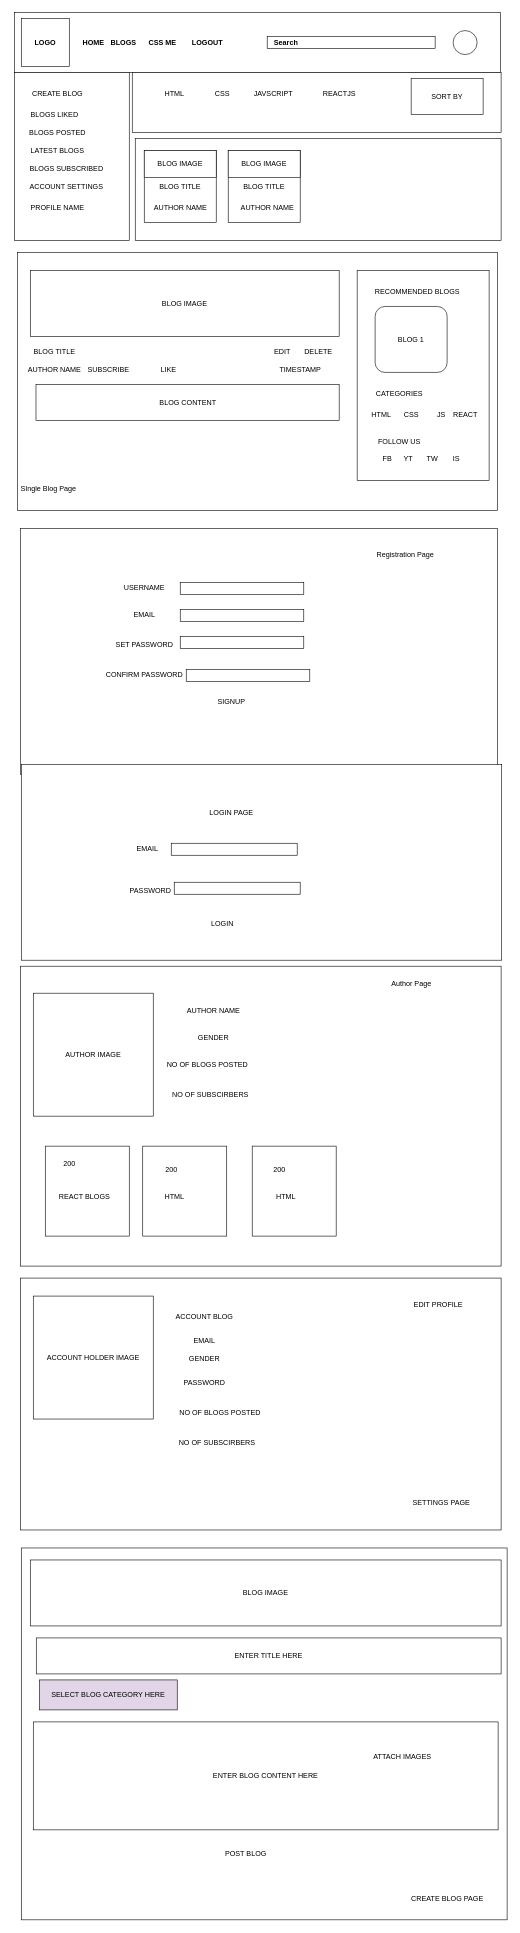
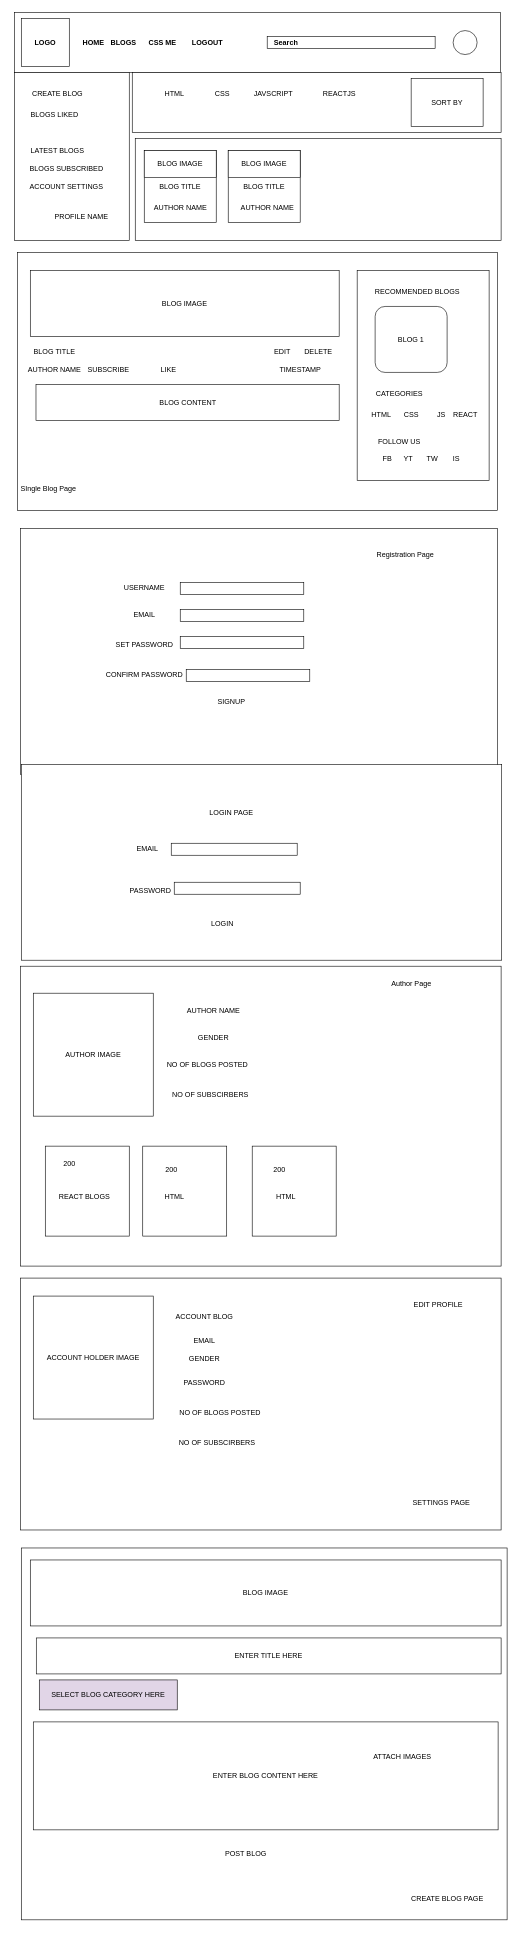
  <mxCell id="0" />
  <mxCell id="1" parent="0" />
  <mxCell id="2" value="" style="whiteSpace=wrap;html=1;" vertex="1" parent="1"><mxGeometry x="24" y="20" width="810" height="100" as="geometry" /></mxCell>
  <mxCell id="3" value="&lt;b&gt;LOGO&lt;/b&gt;" style="whiteSpace=wrap;html=1;aspect=fixed;" vertex="1" parent="1"><mxGeometry x="35" y="30" width="80" height="80" as="geometry" /></mxCell>
  <mxCell id="4" value="&lt;b&gt;HOME&lt;/b&gt;" style="text;html=1;resizable=0;autosize=1;align=center;verticalAlign=middle;points=[];fillColor=none;strokeColor=none;rounded=0;" vertex="1" parent="1"><mxGeometry x="125" y="55" width="60" height="30" as="geometry" /></mxCell>
  <mxCell id="5" value="&lt;b&gt;BLOGS&lt;/b&gt;" style="text;html=1;resizable=0;autosize=1;align=center;verticalAlign=middle;points=[];fillColor=none;strokeColor=none;rounded=0;" vertex="1" parent="1"><mxGeometry x="170" y="55" width="70" height="30" as="geometry" /></mxCell>
  <mxCell id="6" value="" style="whiteSpace=wrap;html=1;" vertex="1" parent="1"><mxGeometry x="445" y="60" width="280" height="20" as="geometry" /></mxCell>
  <mxCell id="7" value="&lt;b&gt;Search&lt;/b&gt;" style="text;html=1;resizable=0;autosize=1;align=center;verticalAlign=middle;points=[];fillColor=none;strokeColor=none;rounded=0;" vertex="1" parent="1"><mxGeometry x="446" y="55" width="60" height="30" as="geometry" /></mxCell>
  <mxCell id="8" value="" style="ellipse;whiteSpace=wrap;html=1;aspect=fixed;" vertex="1" parent="1"><mxGeometry x="755" y="50" width="40" height="40" as="geometry" /></mxCell>
  <mxCell id="9" value="" style="whiteSpace=wrap;html=1;" vertex="1" parent="1"><mxGeometry x="24" y="120" width="191" height="280" as="geometry" /></mxCell>
  <mxCell id="10" value="CREATE BLOG" style="text;html=1;resizable=0;autosize=1;align=center;verticalAlign=middle;points=[];fillColor=none;strokeColor=none;rounded=0;" vertex="1" parent="1"><mxGeometry x="40" y="140" width="110" height="30" as="geometry" /></mxCell>
  <mxCell id="11" value="BLOGS LIKED" style="text;html=1;resizable=0;autosize=1;align=center;verticalAlign=middle;points=[];fillColor=none;strokeColor=none;rounded=0;" vertex="1" parent="1"><mxGeometry x="40" y="175" width="100" height="30" as="geometry" /></mxCell>
- <mxCell id="12" value="BLOGS POSTED" style="text;html=1;resizable=0;autosize=1;align=center;verticalAlign=middle;points=[];fillColor=none;strokeColor=none;rounded=0;" vertex="1" parent="1"><mxGeometry x="35" y="205" width="120" height="30" as="geometry" /></mxCell>
  <mxCell id="13" value="&lt;b&gt;CSS ME&lt;/b&gt;" style="text;html=1;resizable=0;autosize=1;align=center;verticalAlign=middle;points=[];fillColor=none;strokeColor=none;rounded=0;" vertex="1" parent="1"><mxGeometry x="225" y="55" width="90" height="30" as="geometry" /></mxCell>
- <mxCell id="14" value="PROFILE NAME" style="text;html=1;resizable=0;autosize=1;align=center;verticalAlign=middle;points=[];fillColor=none;strokeColor=none;rounded=0;" vertex="1" parent="1"><mxGeometry x="40" y="330" width="110" height="30" as="geometry" /></mxCell>
+ <mxCell id="14" value="PROFILE NAME" style="text;html=1;resizable=0;autosize=1;align=center;verticalAlign=middle;points=[];fillColor=none;strokeColor=none;rounded=0;" vertex="1" parent="1"><mxGeometry x="80" y="345" width="110" height="30" as="geometry" /></mxCell>
  <mxCell id="15" value="LATEST BLOGS" style="text;html=1;resizable=0;autosize=1;align=center;verticalAlign=middle;points=[];fillColor=none;strokeColor=none;rounded=0;" vertex="1" parent="1"><mxGeometry x="40" y="235" width="110" height="30" as="geometry" /></mxCell>
  <mxCell id="16" value="BLOGS SUBSCRIBED" style="text;html=1;resizable=0;autosize=1;align=center;verticalAlign=middle;points=[];fillColor=none;strokeColor=none;rounded=0;" vertex="1" parent="1"><mxGeometry x="35" y="265" width="150" height="30" as="geometry" /></mxCell>
  <mxCell id="17" value="ACCOUNT SETTINGS" style="text;html=1;resizable=0;autosize=1;align=center;verticalAlign=middle;points=[];fillColor=none;strokeColor=none;rounded=0;" vertex="1" parent="1"><mxGeometry x="35" y="295" width="150" height="30" as="geometry" /></mxCell>
  <mxCell id="18" value="" style="whiteSpace=wrap;html=1;" vertex="1" parent="1"><mxGeometry x="220" y="120" width="615" height="100" as="geometry" /></mxCell>
  <mxCell id="19" value="HTML" style="text;html=1;resizable=0;autosize=1;align=center;verticalAlign=middle;points=[];fillColor=none;strokeColor=none;rounded=0;" vertex="1" parent="1"><mxGeometry x="260" y="140" width="60" height="30" as="geometry" /></mxCell>
  <mxCell id="20" value="CSS" style="text;html=1;resizable=0;autosize=1;align=center;verticalAlign=middle;points=[];fillColor=none;strokeColor=none;rounded=0;" vertex="1" parent="1"><mxGeometry x="345" y="140" width="50" height="30" as="geometry" /></mxCell>
  <mxCell id="21" value="JAVSCRIPT" style="text;html=1;resizable=0;autosize=1;align=center;verticalAlign=middle;points=[];fillColor=none;strokeColor=none;rounded=0;" vertex="1" parent="1"><mxGeometry x="410" y="140" width="90" height="30" as="geometry" /></mxCell>
  <mxCell id="22" value="REACTJS" style="text;html=1;resizable=0;autosize=1;align=center;verticalAlign=middle;points=[];fillColor=none;strokeColor=none;rounded=0;" vertex="1" parent="1"><mxGeometry x="525" y="140" width="80" height="30" as="geometry" /></mxCell>
- <mxCell id="23" value="SORT BY" style="whiteSpace=wrap;html=1;" vertex="1" parent="1"><mxGeometry x="685" y="130" width="120" height="60" as="geometry" /></mxCell>
+ <mxCell id="23" value="SORT BY" style="whiteSpace=wrap;html=1;" vertex="1" parent="1"><mxGeometry x="685" y="130" width="120" height="80" as="geometry" /></mxCell>
  <mxCell id="24" value="" style="whiteSpace=wrap;html=1;" vertex="1" parent="1"><mxGeometry x="225" y="230" width="610" height="170" as="geometry" /></mxCell>
  <mxCell id="25" value="BLOG TITLE" style="whiteSpace=wrap;html=1;" vertex="1" parent="1"><mxGeometry x="240" y="250" width="120" height="120" as="geometry" /></mxCell>
  <mxCell id="26" value="BLOG IMAGE" style="whiteSpace=wrap;html=1;" vertex="1" parent="1"><mxGeometry x="240" y="250" width="120" height="45" as="geometry" /></mxCell>
  <mxCell id="27" value="AUTHOR NAME" style="text;html=1;resizable=0;autosize=1;align=center;verticalAlign=middle;points=[];fillColor=none;strokeColor=none;rounded=0;" vertex="1" parent="1"><mxGeometry x="245" y="330" width="110" height="30" as="geometry" /></mxCell>
  <mxCell id="28" value="BLOG TITLE" style="whiteSpace=wrap;html=1;" vertex="1" parent="1"><mxGeometry x="380" y="250" width="120" height="120" as="geometry" /></mxCell>
  <mxCell id="29" value="BLOG IMAGE" style="whiteSpace=wrap;html=1;" vertex="1" parent="1"><mxGeometry x="380" y="250" width="120" height="45" as="geometry" /></mxCell>
  <mxCell id="30" value="AUTHOR NAME" style="text;html=1;resizable=0;autosize=1;align=center;verticalAlign=middle;points=[];fillColor=none;strokeColor=none;rounded=0;" vertex="1" parent="1"><mxGeometry x="390" y="330" width="110" height="30" as="geometry" /></mxCell>
  <mxCell id="31" value="" style="whiteSpace=wrap;html=1;" vertex="1" parent="1"><mxGeometry x="29" y="420" width="800" height="430" as="geometry" /></mxCell>
  <mxCell id="32" value="BLOG IMAGE" style="whiteSpace=wrap;html=1;" vertex="1" parent="1"><mxGeometry x="50" y="450" width="515" height="110" as="geometry" /></mxCell>
  <mxCell id="33" value="BLOG TITLE" style="text;html=1;resizable=0;autosize=1;align=center;verticalAlign=middle;points=[];fillColor=none;strokeColor=none;rounded=0;" vertex="1" parent="1"><mxGeometry x="45" y="570" width="90" height="30" as="geometry" /></mxCell>
  <mxCell id="34" value="AUTHOR NAME" style="text;html=1;resizable=0;autosize=1;align=center;verticalAlign=middle;points=[];fillColor=none;strokeColor=none;rounded=0;" vertex="1" parent="1"><mxGeometry x="35" y="600" width="110" height="30" as="geometry" /></mxCell>
  <mxCell id="35" value="EDIT" style="text;html=1;resizable=0;autosize=1;align=center;verticalAlign=middle;points=[];fillColor=none;strokeColor=none;rounded=0;" vertex="1" parent="1"><mxGeometry x="445" y="570" width="50" height="30" as="geometry" /></mxCell>
  <mxCell id="36" value="DELETE" style="text;html=1;resizable=0;autosize=1;align=center;verticalAlign=middle;points=[];fillColor=none;strokeColor=none;rounded=0;" vertex="1" parent="1"><mxGeometry x="495" y="570" width="70" height="30" as="geometry" /></mxCell>
  <mxCell id="37" value="BLOG CONTENT" style="whiteSpace=wrap;html=1;" vertex="1" parent="1"><mxGeometry x="59.5" y="640" width="505.5" height="60" as="geometry" /></mxCell>
  <mxCell id="38" value="TIMESTAMP" style="text;html=1;resizable=0;autosize=1;align=center;verticalAlign=middle;points=[];fillColor=none;strokeColor=none;rounded=0;" vertex="1" parent="1"><mxGeometry x="455" y="600" width="90" height="30" as="geometry" /></mxCell>
  <mxCell id="39" value="" style="whiteSpace=wrap;html=1;" vertex="1" parent="1"><mxGeometry x="595" y="450" width="220" height="350" as="geometry" /></mxCell>
  <mxCell id="40" value="RECOMMENDED BLOGS" style="text;html=1;resizable=0;autosize=1;align=center;verticalAlign=middle;points=[];fillColor=none;strokeColor=none;rounded=0;" vertex="1" parent="1"><mxGeometry x="615" y="470" width="160" height="30" as="geometry" /></mxCell>
  <mxCell id="41" value="BLOG 1" style="whiteSpace=wrap;html=1;rounded=1;" vertex="1" parent="1"><mxGeometry x="625" y="510" width="120" height="110" as="geometry" /></mxCell>
  <mxCell id="42" value="CATEGORIES" style="text;html=1;resizable=0;autosize=1;align=center;verticalAlign=middle;points=[];fillColor=none;strokeColor=none;rounded=0;" vertex="1" parent="1"><mxGeometry x="615" y="640" width="100" height="30" as="geometry" /></mxCell>
  <mxCell id="43" value="HTML" style="text;html=1;resizable=0;autosize=1;align=center;verticalAlign=middle;points=[];fillColor=none;strokeColor=none;rounded=0;" vertex="1" parent="1"><mxGeometry x="605" y="675" width="60" height="30" as="geometry" /></mxCell>
  <mxCell id="44" value="CSS" style="text;html=1;resizable=0;autosize=1;align=center;verticalAlign=middle;points=[];fillColor=none;strokeColor=none;rounded=0;" vertex="1" parent="1"><mxGeometry x="660" y="675" width="50" height="30" as="geometry" /></mxCell>
  <mxCell id="45" value="JS" style="text;html=1;resizable=0;autosize=1;align=center;verticalAlign=middle;points=[];fillColor=none;strokeColor=none;rounded=0;" vertex="1" parent="1"><mxGeometry x="715" y="675" width="40" height="30" as="geometry" /></mxCell>
  <mxCell id="46" value="REACT" style="text;html=1;resizable=0;autosize=1;align=center;verticalAlign=middle;points=[];fillColor=none;strokeColor=none;rounded=0;" vertex="1" parent="1"><mxGeometry x="745" y="675" width="60" height="30" as="geometry" /></mxCell>
  <mxCell id="47" value="FOLLOW US" style="text;html=1;resizable=0;autosize=1;align=center;verticalAlign=middle;points=[];fillColor=none;strokeColor=none;rounded=0;" vertex="1" parent="1"><mxGeometry x="620" y="720" width="90" height="30" as="geometry" /></mxCell>
  <mxCell id="48" value="FB" style="text;html=1;resizable=0;autosize=1;align=center;verticalAlign=middle;points=[];fillColor=none;strokeColor=none;rounded=0;" vertex="1" parent="1"><mxGeometry x="625" y="750" width="40" height="30" as="geometry" /></mxCell>
  <mxCell id="49" value="YT" style="text;html=1;resizable=0;autosize=1;align=center;verticalAlign=middle;points=[];fillColor=none;strokeColor=none;rounded=0;" vertex="1" parent="1"><mxGeometry x="660" y="750" width="40" height="30" as="geometry" /></mxCell>
  <mxCell id="50" value="TW" style="text;html=1;resizable=0;autosize=1;align=center;verticalAlign=middle;points=[];fillColor=none;strokeColor=none;rounded=0;" vertex="1" parent="1"><mxGeometry x="700" y="750" width="40" height="30" as="geometry" /></mxCell>
  <mxCell id="51" value="IS" style="text;html=1;resizable=0;autosize=1;align=center;verticalAlign=middle;points=[];fillColor=none;strokeColor=none;rounded=0;" vertex="1" parent="1"><mxGeometry x="745" y="750" width="30" height="30" as="geometry" /></mxCell>
  <mxCell id="52" value="SIngle Blog Page" style="text;html=1;resizable=0;autosize=1;align=center;verticalAlign=middle;points=[];fillColor=none;strokeColor=none;rounded=0;" vertex="1" parent="1"><mxGeometry x="20" y="800" width="120" height="30" as="geometry" /></mxCell>
  <mxCell id="53" value="" style="whiteSpace=wrap;html=1;" vertex="1" parent="1"><mxGeometry x="34" y="880" width="795" height="410" as="geometry" /></mxCell>
  <mxCell id="54" value="USERNAME" style="text;html=1;resizable=0;autosize=1;align=center;verticalAlign=middle;points=[];fillColor=none;strokeColor=none;rounded=0;" vertex="1" parent="1"><mxGeometry x="195" y="965" width="90" height="30" as="geometry" /></mxCell>
  <mxCell id="55" value="EMAIL" style="text;html=1;resizable=0;autosize=1;align=center;verticalAlign=middle;points=[];fillColor=none;strokeColor=none;rounded=0;" vertex="1" parent="1"><mxGeometry x="210" y="1010" width="60" height="30" as="geometry" /></mxCell>
  <mxCell id="56" value="SET PASSWORD" style="text;html=1;resizable=0;autosize=1;align=center;verticalAlign=middle;points=[];fillColor=none;strokeColor=none;rounded=0;" vertex="1" parent="1"><mxGeometry x="180" y="1060" width="120" height="30" as="geometry" /></mxCell>
  <mxCell id="57" value="CONFIRM PASSWORD" style="text;html=1;resizable=0;autosize=1;align=center;verticalAlign=middle;points=[];fillColor=none;strokeColor=none;rounded=0;" vertex="1" parent="1"><mxGeometry x="165" y="1110" width="150" height="30" as="geometry" /></mxCell>
  <mxCell id="58" value="" style="whiteSpace=wrap;html=1;" vertex="1" parent="1"><mxGeometry x="300" y="970" width="206" height="20" as="geometry" /></mxCell>
  <mxCell id="59" value="" style="whiteSpace=wrap;html=1;" vertex="1" parent="1"><mxGeometry x="300" y="1015" width="206" height="20" as="geometry" /></mxCell>
  <mxCell id="60" value="" style="whiteSpace=wrap;html=1;" vertex="1" parent="1"><mxGeometry x="300" y="1060" width="206" height="20" as="geometry" /></mxCell>
  <mxCell id="61" value="" style="whiteSpace=wrap;html=1;" vertex="1" parent="1"><mxGeometry x="310" y="1115" width="206" height="20" as="geometry" /></mxCell>
  <mxCell id="62" value="SIGNUP" style="text;html=1;resizable=0;autosize=1;align=center;verticalAlign=middle;points=[];fillColor=none;strokeColor=none;rounded=0;" vertex="1" parent="1"><mxGeometry x="350" y="1154" width="70" height="30" as="geometry" /></mxCell>
  <mxCell id="63" value="Registration Page" style="text;html=1;resizable=0;autosize=1;align=center;verticalAlign=middle;points=[];fillColor=none;strokeColor=none;rounded=0;" vertex="1" parent="1"><mxGeometry x="615" y="910" width="120" height="30" as="geometry" /></mxCell>
  <mxCell id="64" value="" style="whiteSpace=wrap;html=1;" vertex="1" parent="1"><mxGeometry x="35" y="1274" width="801" height="326" as="geometry" /></mxCell>
  <mxCell id="65" value="LOGIN PAGE" style="text;html=1;resizable=0;autosize=1;align=center;verticalAlign=middle;points=[];fillColor=none;strokeColor=none;rounded=0;" vertex="1" parent="1"><mxGeometry x="335" y="1340" width="100" height="30" as="geometry" /></mxCell>
  <mxCell id="66" value="EMAIL" style="text;html=1;resizable=0;autosize=1;align=center;verticalAlign=middle;points=[];fillColor=none;strokeColor=none;rounded=0;" vertex="1" parent="1"><mxGeometry x="215" y="1400" width="60" height="30" as="geometry" /></mxCell>
  <mxCell id="67" value="PASSWORD" style="text;html=1;resizable=0;autosize=1;align=center;verticalAlign=middle;points=[];fillColor=none;strokeColor=none;rounded=0;" vertex="1" parent="1"><mxGeometry x="205" y="1470" width="90" height="30" as="geometry" /></mxCell>
  <mxCell id="68" value="" style="whiteSpace=wrap;html=1;" vertex="1" parent="1"><mxGeometry x="285" y="1405" width="210" height="20" as="geometry" /></mxCell>
  <mxCell id="69" value="" style="whiteSpace=wrap;html=1;" vertex="1" parent="1"><mxGeometry x="290" y="1470" width="210" height="20" as="geometry" /></mxCell>
  <mxCell id="70" value="LOGIN" style="text;html=1;resizable=0;autosize=1;align=center;verticalAlign=middle;points=[];fillColor=none;strokeColor=none;rounded=0;" vertex="1" parent="1"><mxGeometry x="340" y="1525" width="60" height="30" as="geometry" /></mxCell>
  <mxCell id="71" value="&lt;b&gt;LOGOUT&lt;/b&gt;" style="text;html=1;resizable=0;autosize=1;align=center;verticalAlign=middle;points=[];fillColor=none;strokeColor=none;rounded=0;" vertex="1" parent="1"><mxGeometry x="310" y="55" width="70" height="30" as="geometry" /></mxCell>
  <mxCell id="72" value="" style="whiteSpace=wrap;html=1;" vertex="1" parent="1"><mxGeometry x="34" y="1610" width="801" height="500" as="geometry" /></mxCell>
  <mxCell id="73" value="Author Page" style="text;html=1;resizable=0;autosize=1;align=center;verticalAlign=middle;points=[];fillColor=none;strokeColor=none;rounded=0;" vertex="1" parent="1"><mxGeometry x="640" y="1625" width="90" height="30" as="geometry" /></mxCell>
  <mxCell id="74" value="AUTHOR IMAGE" style="whiteSpace=wrap;html=1;" vertex="1" parent="1"><mxGeometry x="55" y="1655" width="200" height="205" as="geometry" /></mxCell>
  <mxCell id="75" value="AUTHOR NAME" style="text;html=1;resizable=0;autosize=1;align=center;verticalAlign=middle;points=[];fillColor=none;strokeColor=none;rounded=0;" vertex="1" parent="1"><mxGeometry x="300" y="1670" width="110" height="30" as="geometry" /></mxCell>
  <mxCell id="76" value="GENDER" style="text;html=1;resizable=0;autosize=1;align=center;verticalAlign=middle;points=[];fillColor=none;strokeColor=none;rounded=0;" vertex="1" parent="1"><mxGeometry x="320" y="1714" width="70" height="30" as="geometry" /></mxCell>
  <mxCell id="77" value="NO OF BLOGS POSTED" style="text;html=1;resizable=0;autosize=1;align=center;verticalAlign=middle;points=[];fillColor=none;strokeColor=none;rounded=0;" vertex="1" parent="1"><mxGeometry x="265" y="1760" width="160" height="30" as="geometry" /></mxCell>
  <mxCell id="78" value="NO OF SUBSCIRBERS" style="text;html=1;resizable=0;autosize=1;align=center;verticalAlign=middle;points=[];fillColor=none;strokeColor=none;rounded=0;" vertex="1" parent="1"><mxGeometry x="275" y="1810" width="150" height="30" as="geometry" /></mxCell>
  <mxCell id="79" value="" style="whiteSpace=wrap;html=1;" vertex="1" parent="1"><mxGeometry x="75" y="1910" width="140" height="150" as="geometry" /></mxCell>
  <mxCell id="80" value="200" style="text;html=1;resizable=0;autosize=1;align=center;verticalAlign=middle;points=[];fillColor=none;strokeColor=none;rounded=0;" vertex="1" parent="1"><mxGeometry x="95" y="1925" width="40" height="30" as="geometry" /></mxCell>
  <mxCell id="81" value="REACT BLOGS" style="text;html=1;resizable=0;autosize=1;align=center;verticalAlign=middle;points=[];fillColor=none;strokeColor=none;rounded=0;" vertex="1" parent="1"><mxGeometry x="85" y="1980" width="110" height="30" as="geometry" /></mxCell>
  <mxCell id="82" value="" style="whiteSpace=wrap;html=1;" vertex="1" parent="1"><mxGeometry x="237.5" y="1910" width="140" height="150" as="geometry" /></mxCell>
  <mxCell id="83" value="HTML" style="text;html=1;resizable=0;autosize=1;align=center;verticalAlign=middle;points=[];fillColor=none;strokeColor=none;rounded=0;" vertex="1" parent="1"><mxGeometry x="260" y="1980" width="60" height="30" as="geometry" /></mxCell>
  <mxCell id="84" value="200" style="text;html=1;resizable=0;autosize=1;align=center;verticalAlign=middle;points=[];fillColor=none;strokeColor=none;rounded=0;" vertex="1" parent="1"><mxGeometry x="265" y="1935" width="40" height="30" as="geometry" /></mxCell>
  <mxCell id="85" value="" style="whiteSpace=wrap;html=1;" vertex="1" parent="1"><mxGeometry x="420" y="1910" width="140" height="150" as="geometry" /></mxCell>
  <mxCell id="86" value="200" style="text;html=1;resizable=0;autosize=1;align=center;verticalAlign=middle;points=[];fillColor=none;strokeColor=none;rounded=0;" vertex="1" parent="1"><mxGeometry x="445" y="1935" width="40" height="30" as="geometry" /></mxCell>
  <mxCell id="87" value="HTML" style="text;html=1;resizable=0;autosize=1;align=center;verticalAlign=middle;points=[];fillColor=none;strokeColor=none;rounded=0;" vertex="1" parent="1"><mxGeometry x="446" y="1980" width="60" height="30" as="geometry" /></mxCell>
  <mxCell id="88" value="SUBSCRIBE" style="text;html=1;resizable=0;autosize=1;align=center;verticalAlign=middle;points=[];fillColor=none;strokeColor=none;rounded=0;" vertex="1" parent="1"><mxGeometry x="135" y="600" width="90" height="30" as="geometry" /></mxCell>
  <mxCell id="89" value="LIKE" style="text;html=1;resizable=0;autosize=1;align=center;verticalAlign=middle;points=[];fillColor=none;strokeColor=none;rounded=0;" vertex="1" parent="1"><mxGeometry x="255" y="600" width="50" height="30" as="geometry" /></mxCell>
  <mxCell id="90" value="" style="whiteSpace=wrap;html=1;" vertex="1" parent="1"><mxGeometry x="34" y="2130" width="801" height="420" as="geometry" /></mxCell>
  <mxCell id="91" value="ACCOUNT HOLDER IMAGE" style="whiteSpace=wrap;html=1;" vertex="1" parent="1"><mxGeometry x="55" y="2160" width="200" height="205" as="geometry" /></mxCell>
  <mxCell id="92" value="ACCOUNT BLOG" style="text;html=1;resizable=0;autosize=1;align=center;verticalAlign=middle;points=[];fillColor=none;strokeColor=none;rounded=0;" vertex="1" parent="1"><mxGeometry x="280" y="2180" width="120" height="30" as="geometry" /></mxCell>
  <mxCell id="93" value="EMAIL" style="text;html=1;resizable=0;autosize=1;align=center;verticalAlign=middle;points=[];fillColor=none;strokeColor=none;rounded=0;" vertex="1" parent="1"><mxGeometry x="310" y="2220" width="60" height="30" as="geometry" /></mxCell>
  <mxCell id="94" value="PASSWORD" style="text;html=1;resizable=0;autosize=1;align=center;verticalAlign=middle;points=[];fillColor=none;strokeColor=none;rounded=0;" vertex="1" parent="1"><mxGeometry x="295" y="2290" width="90" height="30" as="geometry" /></mxCell>
  <mxCell id="95" value="EDIT PROFILE" style="text;html=1;resizable=0;autosize=1;align=center;verticalAlign=middle;points=[];fillColor=none;strokeColor=none;rounded=0;" vertex="1" parent="1"><mxGeometry x="675" y="2160" width="110" height="30" as="geometry" /></mxCell>
  <mxCell id="96" value="GENDER" style="text;html=1;resizable=0;autosize=1;align=center;verticalAlign=middle;points=[];fillColor=none;strokeColor=none;rounded=0;" vertex="1" parent="1"><mxGeometry x="305" y="2250" width="70" height="30" as="geometry" /></mxCell>
  <mxCell id="97" value="NO OF BLOGS POSTED" style="text;html=1;resizable=0;autosize=1;align=center;verticalAlign=middle;points=[];fillColor=none;strokeColor=none;rounded=0;" vertex="1" parent="1"><mxGeometry x="286" y="2340" width="160" height="30" as="geometry" /></mxCell>
  <mxCell id="98" value="NO OF SUBSCIRBERS" style="text;html=1;resizable=0;autosize=1;align=center;verticalAlign=middle;points=[];fillColor=none;strokeColor=none;rounded=0;" vertex="1" parent="1"><mxGeometry x="286" y="2390" width="150" height="30" as="geometry" /></mxCell>
  <mxCell id="99" value="SETTINGS PAGE" style="text;html=1;resizable=0;autosize=1;align=center;verticalAlign=middle;points=[];fillColor=none;strokeColor=none;rounded=0;" vertex="1" parent="1"><mxGeometry x="675" y="2490" width="120" height="30" as="geometry" /></mxCell>
  <mxCell id="100" value="" style="whiteSpace=wrap;html=1;" vertex="1" parent="1"><mxGeometry x="35" y="2580" width="810" height="620" as="geometry" /></mxCell>
  <mxCell id="101" value="BLOG IMAGE" style="whiteSpace=wrap;html=1;" vertex="1" parent="1"><mxGeometry x="50" y="2600" width="785" height="110" as="geometry" /></mxCell>
  <mxCell id="102" value="ENTER TITLE HERE" style="whiteSpace=wrap;html=1;" vertex="1" parent="1"><mxGeometry x="60" y="2730" width="775" height="60" as="geometry" /></mxCell>
  <mxCell id="103" value="ENTER BLOG CONTENT HERE" style="whiteSpace=wrap;html=1;" vertex="1" parent="1"><mxGeometry x="55" y="2870" width="775" height="180" as="geometry" /></mxCell>
  <mxCell id="104" value="ATTACH IMAGES" style="text;html=1;resizable=0;autosize=1;align=center;verticalAlign=middle;points=[];fillColor=none;strokeColor=none;rounded=0;" vertex="1" parent="1"><mxGeometry x="610" y="2913" width="120" height="30" as="geometry" /></mxCell>
  <mxCell id="105" value="SELECT BLOG CATEGORY HERE" style="whiteSpace=wrap;html=1;fillColor=#e1d5e7;" vertex="1" parent="1"><mxGeometry x="65" y="2800" width="230" height="50" as="geometry" /></mxCell>
  <mxCell id="106" value="POST BLOG" style="text;html=1;resizable=0;autosize=1;align=center;verticalAlign=middle;points=[];fillColor=none;strokeColor=none;rounded=0;" vertex="1" parent="1"><mxGeometry x="364" y="3075" width="90" height="30" as="geometry" /></mxCell>
  <mxCell id="107" value="CREATE BLOG PAGE" style="text;html=1;resizable=0;autosize=1;align=center;verticalAlign=middle;points=[];fillColor=none;strokeColor=none;rounded=0;" vertex="1" parent="1"><mxGeometry x="675" y="3150" width="140" height="30" as="geometry" /></mxCell>
